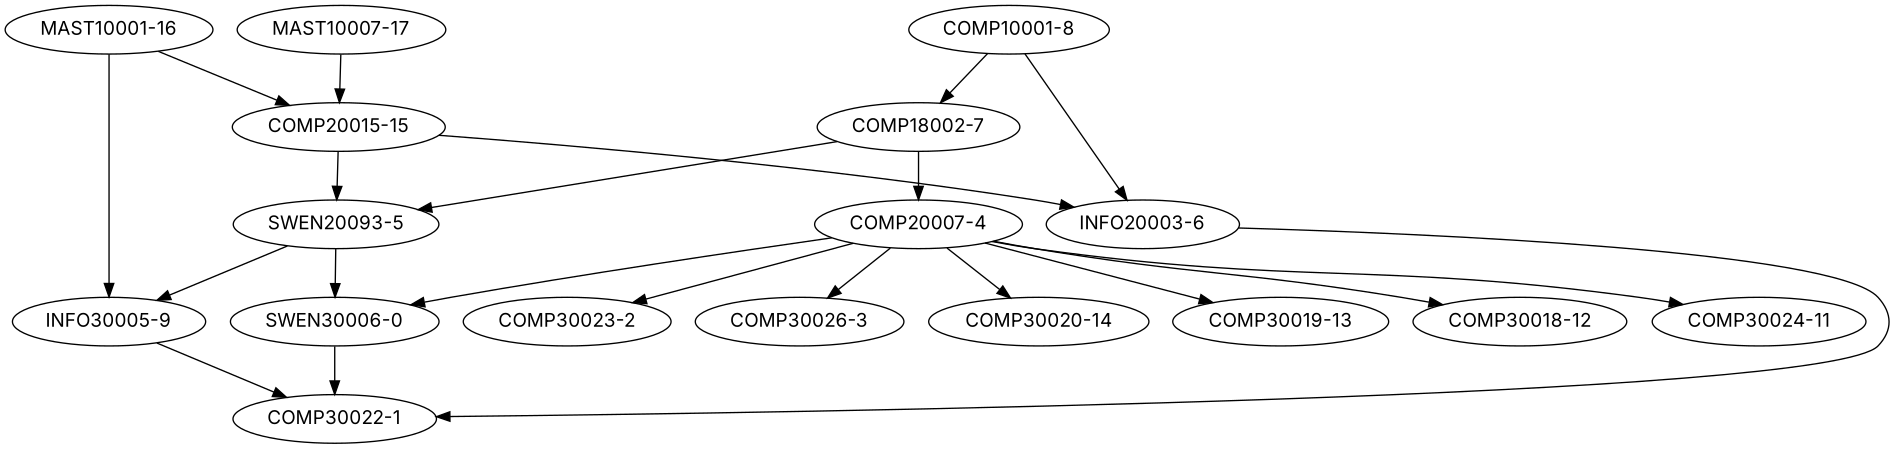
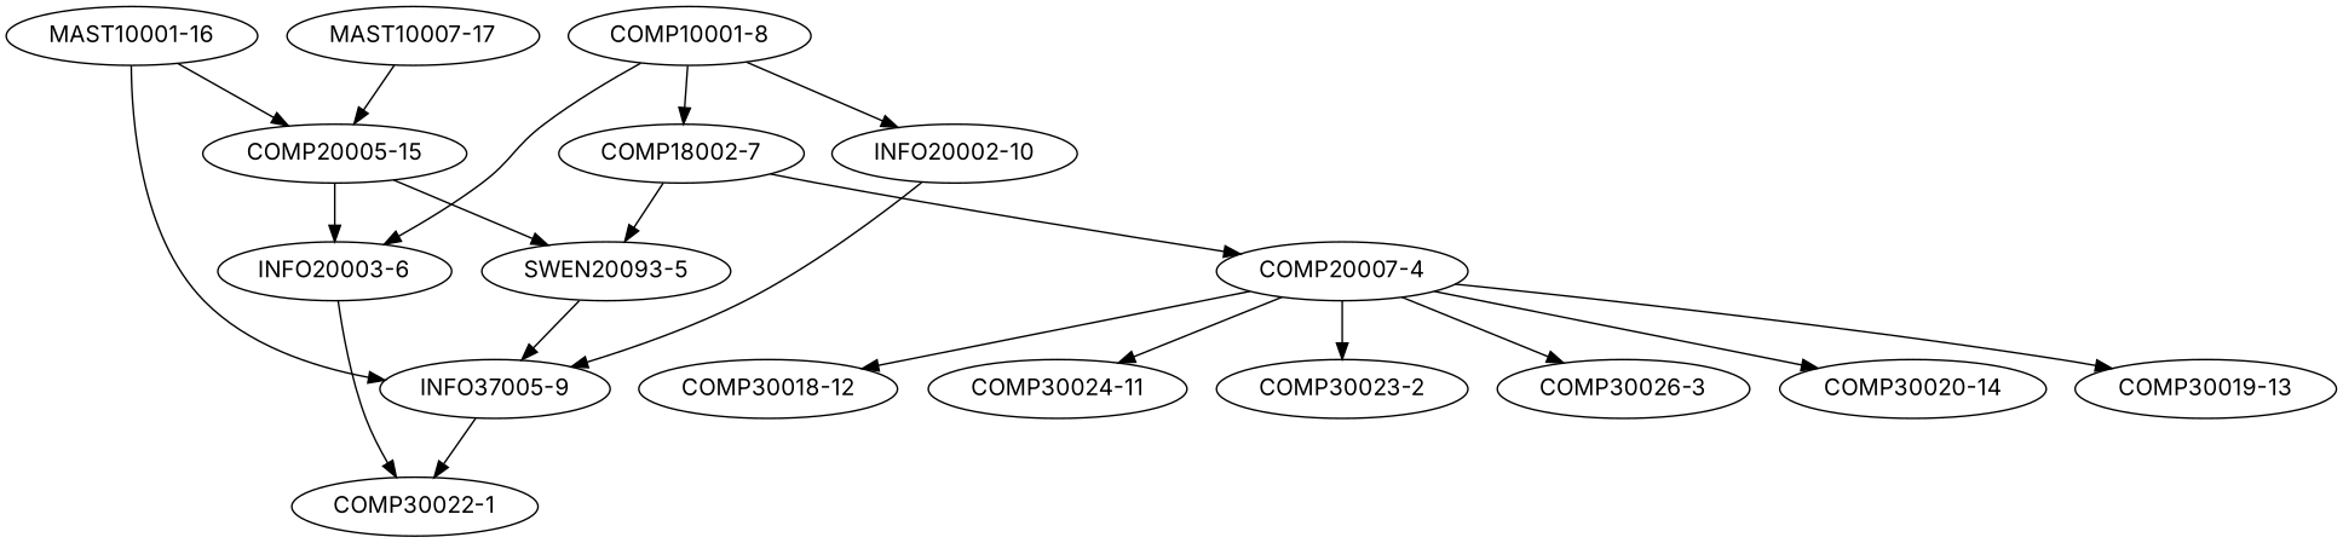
  digraph {
    fontname=Inter
    node [fontname=Inter]
    edge [fontname=Inter]
-   "SWEN30006-0"
    "COMP30022-1"
    "COMP20007-4"
    "COMP30023-2"
    "COMP30026-3"
    "COMP30020-14"
    "COMP30019-13"
    "COMP30018-12"
    "COMP30024-11"
    n10 [label="SWEN20093-5"]
-   "INFO30005-9"
+   "INFO30005-9" [label="INFO37005-9"]
    "INFO20003-6"
    n13 [label="COMP18002-7"]
    "COMP10001-8"
-   "COMP20005-15" [label="COMP20015-15"]
+   "INFO20002-10"
+   "COMP20005-15"
    "MAST10001-16"
    "MAST10007-17"
-   "SWEN30006-0" -> "COMP30022-1"
-   "COMP20007-4" -> "SWEN30006-0"
    "COMP20007-4" -> "COMP30023-2"
    "COMP20007-4" -> "COMP30026-3"
    "COMP20007-4" -> "COMP30020-14"
    "COMP20007-4" -> "COMP30019-13"
    "COMP20007-4" -> "COMP30018-12"
    "COMP20007-4" -> "COMP30024-11"
-   n10 -> "SWEN30006-0"
    n10 -> "INFO30005-9"
    "INFO30005-9" -> "COMP30022-1"
    "INFO20003-6" -> "COMP30022-1"
    n13 -> "COMP20007-4"
    n13 -> n10
    "COMP10001-8" -> "INFO20003-6"
    "COMP10001-8" -> n13
+   "COMP10001-8" -> "INFO20002-10"
+   "INFO20002-10" -> "INFO30005-9"
    "COMP20005-15" -> n10
    "COMP20005-15" -> "INFO20003-6"
    "MAST10001-16" -> "INFO30005-9"
    "MAST10001-16" -> "COMP20005-15"
    "MAST10007-17" -> "COMP20005-15"
  }
